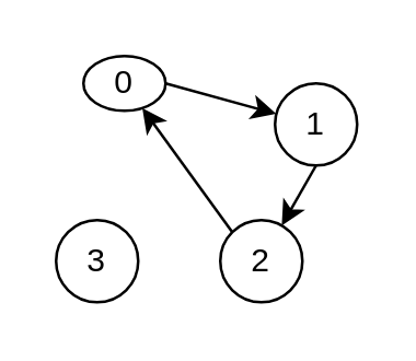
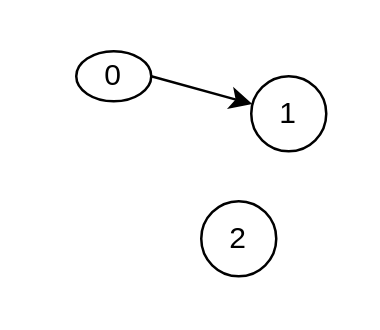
  <mxCell id="0" />
  <mxCell id="1" parent="0" />
  <mxCell id="2" style="edgeStyle=none;html=1;exitX=1;exitY=0.5;exitDx=0;exitDy=0;entryX=0.014;entryY=0.371;entryDx=0;entryDy=0;entryPerimeter=0;" edge="1" parent="1" source="3" target="8"><mxGeometry relative="1" as="geometry" /></mxCell>
  <mxCell id="3" value="0" style="ellipse;whiteSpace=wrap;html=1;aspect=fixed;fillColor=default;" vertex="1" parent="1"><mxGeometry x="30" y="20" width="30" height="20" as="geometry" /></mxCell>
- <mxCell id="4" value="3" style="ellipse;whiteSpace=wrap;html=1;aspect=fixed;fillColor=default;" vertex="1" parent="1"><mxGeometry x="20" y="80" width="30" height="30" as="geometry" /></mxCell>
- <mxCell id="5" style="edgeStyle=none;html=1;exitX=0;exitY=0;exitDx=0;exitDy=0;" edge="1" parent="1" source="6" target="3"><mxGeometry relative="1" as="geometry" /></mxCell>
  <mxCell id="6" value="2" style="ellipse;whiteSpace=wrap;html=1;aspect=fixed;fillColor=default;" vertex="1" parent="1"><mxGeometry x="80" y="80" width="30" height="30" as="geometry" /></mxCell>
- <mxCell id="7" style="edgeStyle=none;html=1;exitX=0.5;exitY=1;exitDx=0;exitDy=0;" edge="1" parent="1" source="8" target="6"><mxGeometry relative="1" as="geometry" /></mxCell>
  <mxCell id="8" value="1" style="ellipse;whiteSpace=wrap;html=1;aspect=fixed;fillColor=default;" vertex="1" parent="1"><mxGeometry x="100" y="30" width="30" height="30" as="geometry" /></mxCell>
